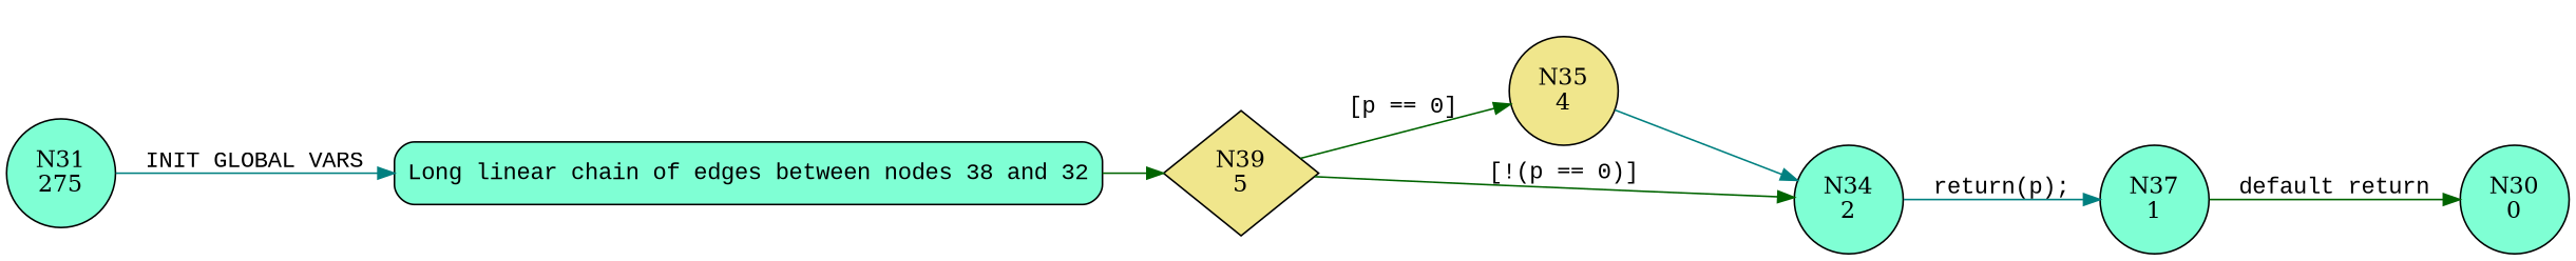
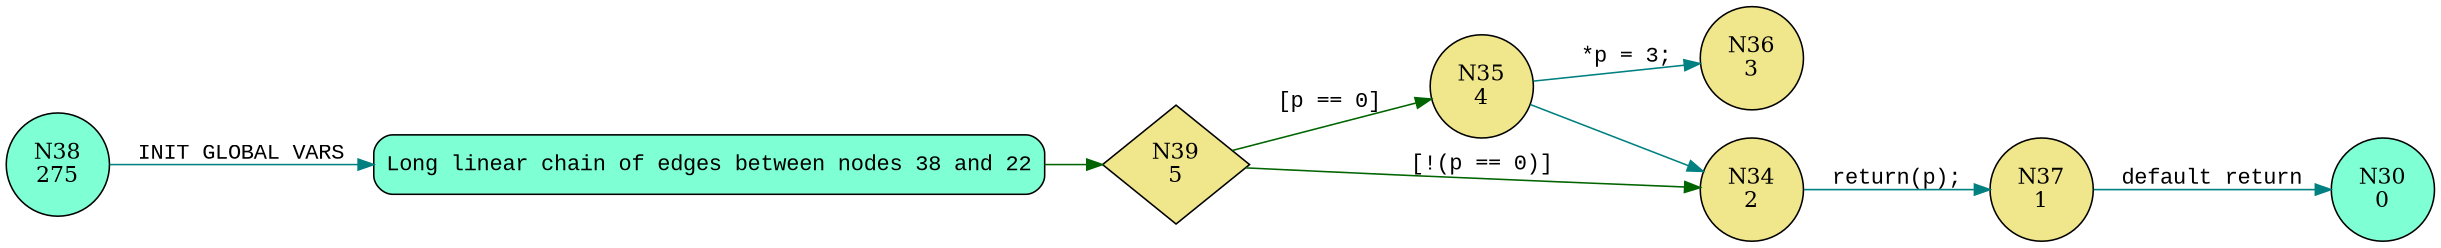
  digraph {
    rankdir=LR
    node [fillcolor=aquamarine shape=circle style=filled]
    edge [color=teal fontname="Courier New"]
-   n1 [label="N31\n275"]
-   n2 [fontname="Courier New" label="Long linear chain of edges between nodes 38 and 32" penwidth=1 shape=Mrecord style="filled,bold"]
+   n1 [label="N38\n275"]
+   n2 [fontname="Courier New" label="Long linear chain of edges between nodes 38 and 22" penwidth=1 shape=Mrecord style="filled,bold"]
    n3 [fillcolor=khaki label="N39\n5" shape=diamond]
    n4 [fillcolor=khaki label="N35\n4"]
-   n5 [label="N34\n2"]
-   n7 [label="N37\n1"]
+   n5 [fillcolor=khaki label="N34\n2"]
+   n6 [fillcolor=khaki label="N36\n3"]
+   n7 [fillcolor=khaki label="N37\n1"]
    n8 [label="N30\n0"]
    n1 -> n2 [label="INIT GLOBAL VARS"]
    n2 -> n3 [color=darkgreen fontname=""]
    n3 -> n4 [color=darkgreen label="[p == 0]"]
    n3 -> n5 [color=darkgreen label="[!(p == 0)]"]
    n4 -> n5
+   n4 -> n6 [label="*p = 3;"]
    n5 -> n7 [label="return(p);"]
-   n7 -> n8 [color=darkgreen label="default return"]
+   n7 -> n8 [label="default return"]
  }
